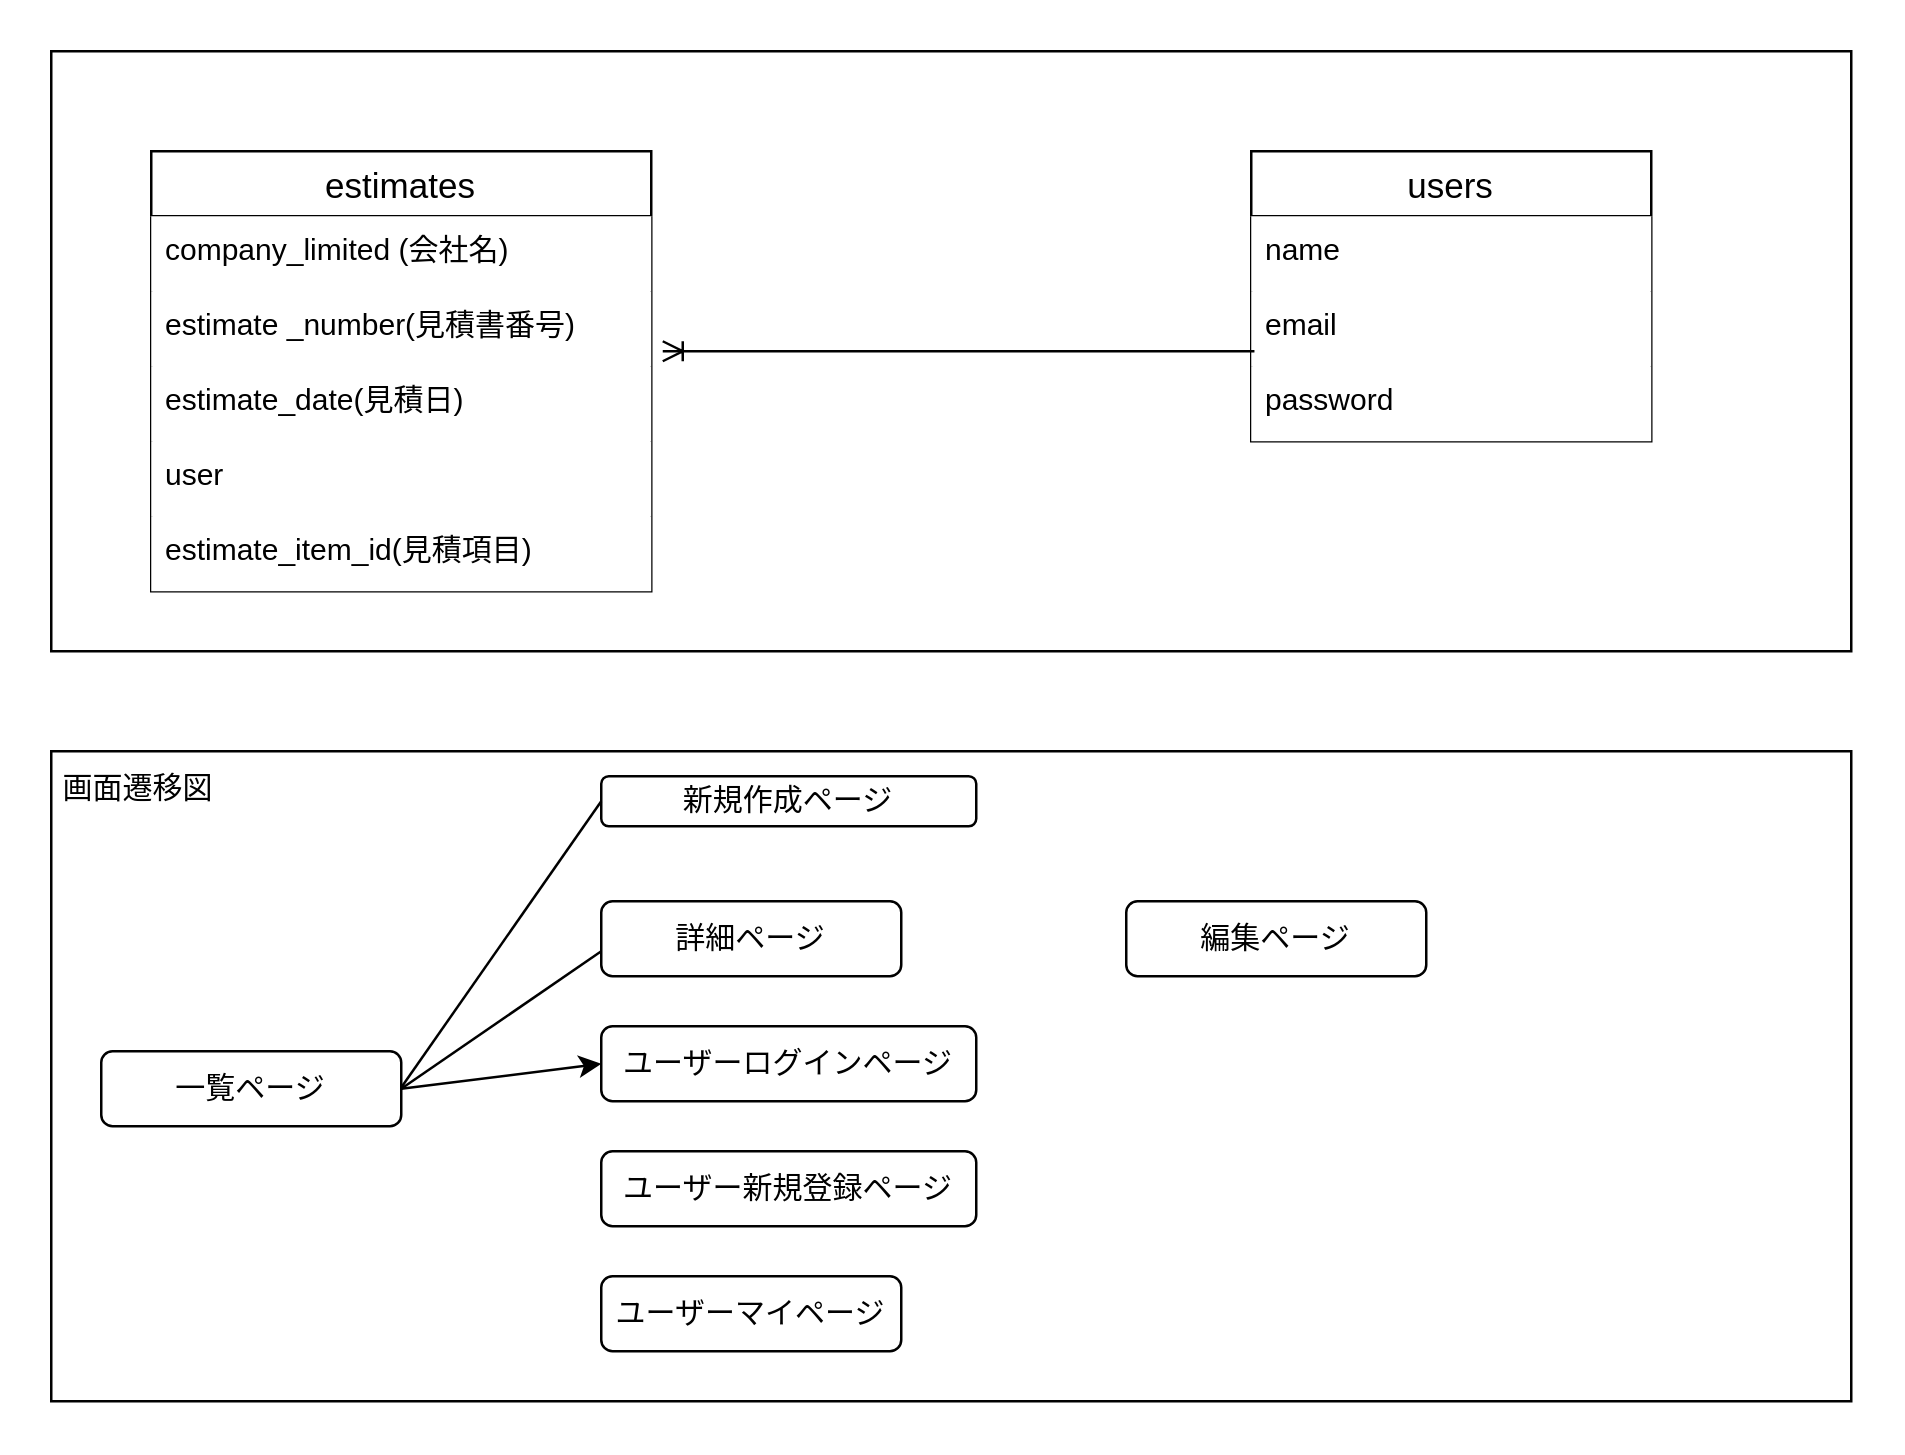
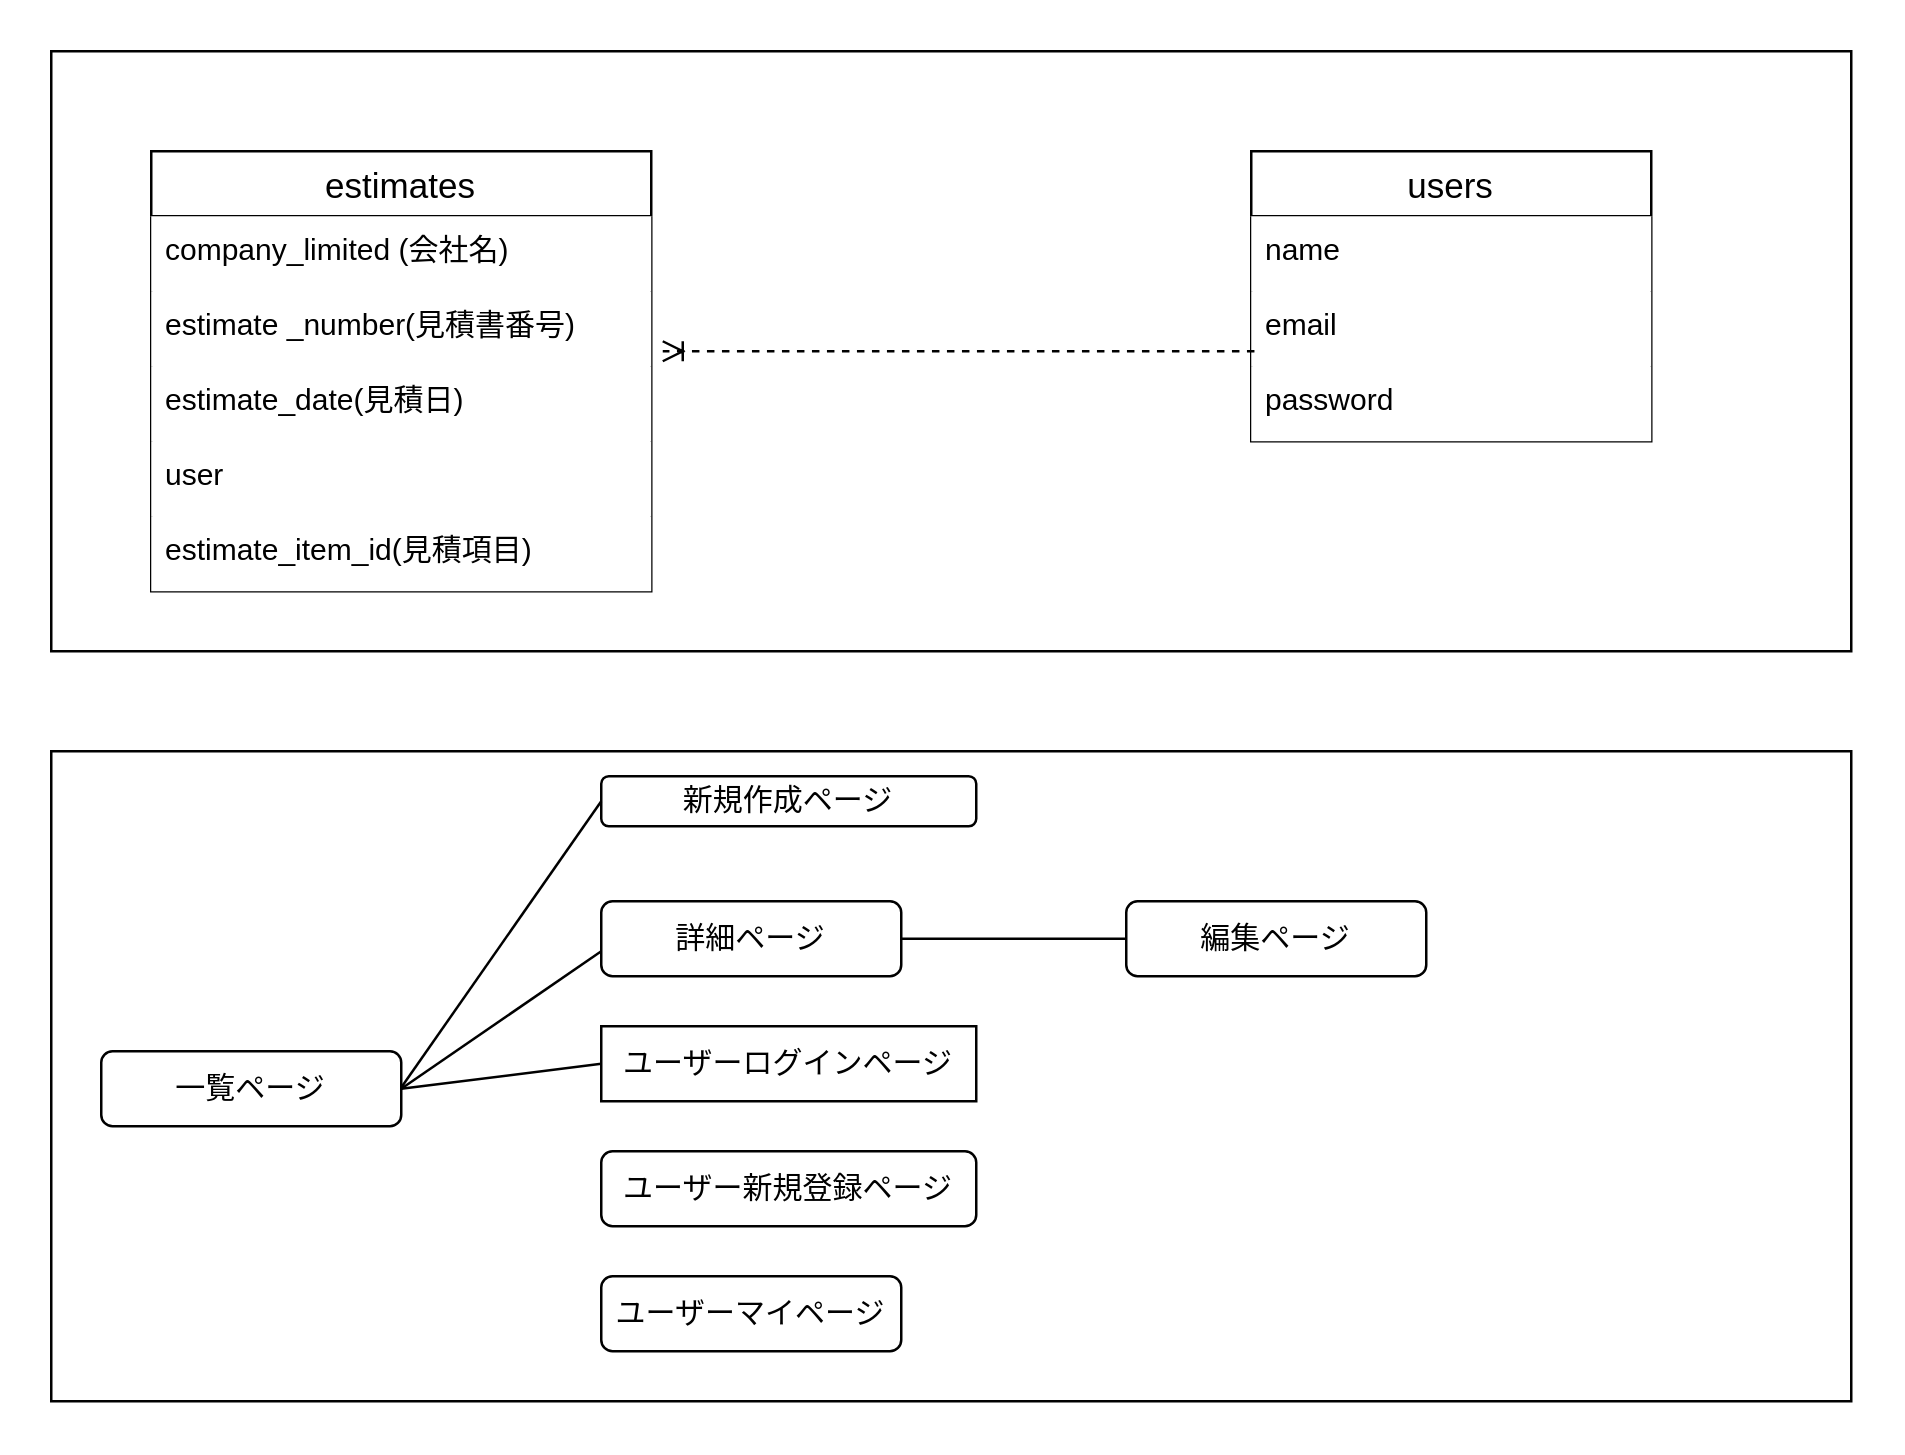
  <mxCell id="0" />
  <mxCell id="1" parent="0" />
  <mxCell id="2" value="" style="rounded=0;whiteSpace=wrap;html=1;fillColor=#FFFFFF;" parent="1" vertex="1"><mxGeometry width="720" height="240" as="geometry" x="20" y="20" /></mxCell>
  <mxCell id="3" value="estimates" style="swimlane;fontStyle=0;childLayout=stackLayout;horizontal=1;startSize=26;horizontalStack=0;resizeParent=1;resizeParentMax=0;resizeLast=0;collapsible=1;marginBottom=0;align=center;fontSize=14;fillColor=#FFFFFF;" parent="1" vertex="1"><mxGeometry x="60" y="60" width="200" height="176" as="geometry" /></mxCell>
  <mxCell id="4" value="company_limited (会社名)" style="text;strokeColor=none;fillColor=#FFFFFF;spacingLeft=4;spacingRight=4;overflow=hidden;rotatable=0;points=[[0,0.5],[1,0.5]];portConstraint=eastwest;fontSize=12;" parent="3" vertex="1"><mxGeometry y="26" width="200" height="30" as="geometry" /></mxCell>
  <mxCell id="5" value="estimate _number(見積書番号)" style="text;strokeColor=none;fillColor=#FFFFFF;spacingLeft=4;spacingRight=4;overflow=hidden;rotatable=0;points=[[0,0.5],[1,0.5]];portConstraint=eastwest;fontSize=12;" parent="3" vertex="1"><mxGeometry y="56" width="200" height="30" as="geometry" /></mxCell>
  <mxCell id="6" value="estimate_date(見積日)" style="text;strokeColor=none;fillColor=#FFFFFF;spacingLeft=4;spacingRight=4;overflow=hidden;rotatable=0;points=[[0,0.5],[1,0.5]];portConstraint=eastwest;fontSize=12;" parent="3" vertex="1"><mxGeometry y="86" width="200" height="30" as="geometry" /></mxCell>
  <mxCell id="7" value="user" style="text;strokeColor=none;fillColor=#FFFFFF;spacingLeft=4;spacingRight=4;overflow=hidden;rotatable=0;points=[[0,0.5],[1,0.5]];portConstraint=eastwest;fontSize=12;" parent="3" vertex="1"><mxGeometry y="116" width="200" height="30" as="geometry" /></mxCell>
  <mxCell id="8" value="estimate_item_id(見積項目)" style="text;strokeColor=none;fillColor=#FFFFFF;spacingLeft=4;spacingRight=4;overflow=hidden;rotatable=0;points=[[0,0.5],[1,0.5]];portConstraint=eastwest;fontSize=12;" parent="3" vertex="1"><mxGeometry y="146" width="200" height="30" as="geometry" /></mxCell>
  <mxCell id="9" value="users" style="swimlane;fontStyle=0;childLayout=stackLayout;horizontal=1;startSize=26;horizontalStack=0;resizeParent=1;resizeParentMax=0;resizeLast=0;collapsible=1;marginBottom=0;align=center;fontSize=14;fillColor=#FFFFFF;" parent="1" vertex="1"><mxGeometry x="500" y="60" width="160" height="116" as="geometry" /></mxCell>
  <mxCell id="10" value="name&#10;" style="text;strokeColor=none;fillColor=#FFFFFF;spacingLeft=4;spacingRight=4;overflow=hidden;rotatable=0;points=[[0,0.5],[1,0.5]];portConstraint=eastwest;fontSize=12;" parent="9" vertex="1"><mxGeometry y="26" width="160" height="30" as="geometry" /></mxCell>
  <mxCell id="11" value="email" style="text;strokeColor=none;fillColor=#FFFFFF;spacingLeft=4;spacingRight=4;overflow=hidden;rotatable=0;points=[[0,0.5],[1,0.5]];portConstraint=eastwest;fontSize=12;" parent="9" vertex="1"><mxGeometry y="56" width="160" height="30" as="geometry" /></mxCell>
  <mxCell id="12" value="password" style="text;strokeColor=none;fillColor=#FFFFFF;spacingLeft=4;spacingRight=4;overflow=hidden;rotatable=0;points=[[0,0.5],[1,0.5]];portConstraint=eastwest;fontSize=12;" parent="9" vertex="1"><mxGeometry y="86" width="160" height="30" as="geometry" /></mxCell>
- <mxCell id="13" value="" style="edgeStyle=entityRelationEdgeStyle;fontSize=12;html=1;endArrow=ERoneToMany;entryX=1.023;entryY=0.8;entryDx=0;entryDy=0;entryPerimeter=0;exitX=0.008;exitY=0.8;exitDx=0;exitDy=0;exitPerimeter=0;fillColor=#FFFFFF;" parent="1" source="11" target="5" edge="1"><mxGeometry width="100" height="100" relative="1" as="geometry"><mxPoint x="530" y="360" as="sourcePoint" /><mxPoint x="630" y="260" as="targetPoint" /></mxGeometry></mxCell>
+ <mxCell id="13" value="" style="edgeStyle=entityRelationEdgeStyle;fontSize=12;html=1;endArrow=ERoneToMany;entryX=1.023;entryY=0.8;entryDx=0;entryDy=0;entryPerimeter=0;exitX=0.008;exitY=0.8;exitDx=0;exitDy=0;exitPerimeter=0;fillColor=#FFFFFF;dashed=1;" parent="1" source="11" target="5" edge="1"><mxGeometry width="100" height="100" relative="1" as="geometry"><mxPoint x="530" y="360" as="sourcePoint" /><mxPoint x="630" y="260" as="targetPoint" /></mxGeometry></mxCell>
  <mxCell id="14" value="" style="rounded=0;whiteSpace=wrap;html=1;" parent="1" vertex="1"><mxGeometry y="300" width="720" height="260" as="geometry" x="20" /></mxCell>
- <mxCell id="15" value="画面遷移図" style="text;strokeColor=none;align=center;fillColor=none;html=1;verticalAlign=middle;whiteSpace=wrap;rounded=0;" parent="1" vertex="1"><mxGeometry y="300" width="70" height="30" as="geometry" x="20" /></mxCell>
  <mxCell id="16" value="一覧ページ" style="rounded=1;whiteSpace=wrap;html=1;" parent="1" vertex="1"><mxGeometry x="40" y="420" width="120" height="30" as="geometry" /></mxCell>
  <mxCell id="17" value="新規作成ページ" style="rounded=1;whiteSpace=wrap;html=1;" parent="1" vertex="1"><mxGeometry x="240" y="310" width="150" height="20" as="geometry" /></mxCell>
  <mxCell id="18" value="詳細ページ" style="rounded=1;whiteSpace=wrap;html=1;" parent="1" vertex="1"><mxGeometry x="240" y="360" width="120" height="30" as="geometry" /></mxCell>
  <mxCell id="19" value="ユーザー新規登録ページ" style="rounded=1;whiteSpace=wrap;html=1;" parent="1" vertex="1"><mxGeometry x="240" y="460" width="150" height="30" as="geometry" /></mxCell>
  <mxCell id="20" value="ユーザーマイページ" style="rounded=1;whiteSpace=wrap;html=1;" parent="1" vertex="1"><mxGeometry x="240" y="510" width="120" height="30" as="geometry" /></mxCell>
  <mxCell id="21" value="" style="endArrow=none;html=1;rounded=0;entryX=0;entryY=0.5;entryDx=0;entryDy=0;" parent="1" target="17" edge="1"><mxGeometry relative="1" as="geometry"><mxPoint x="160" y="434.5" as="sourcePoint" /><mxPoint x="320" y="434.5" as="targetPoint" /></mxGeometry></mxCell>
  <mxCell id="22" value="" style="endArrow=none;html=1;rounded=0;exitX=1;exitY=0.5;exitDx=0;exitDy=0;" parent="1" source="16" edge="1"><mxGeometry relative="1" as="geometry"><mxPoint x="160" y="440" as="sourcePoint" /><mxPoint x="240" y="380" as="targetPoint" /></mxGeometry></mxCell>
- <mxCell id="24" value="" style="endArrow=classic;html=1;rounded=0;entryX=0;entryY=0.5;entryDx=0;entryDy=0;exitX=1;exitY=0.5;exitDx=0;exitDy=0;" parent="1" source="16" target="25" edge="1"><mxGeometry relative="1" as="geometry"><mxPoint x="200" y="474.5" as="sourcePoint" /><mxPoint x="280" y="365" as="targetPoint" /></mxGeometry></mxCell>
- <mxCell id="25" value="ユーザーログインページ" style="rounded=1;whiteSpace=wrap;html=1;" parent="1" vertex="1"><mxGeometry x="240" y="410" width="150" height="30" as="geometry" /></mxCell>
+ <mxCell id="23" value="" style="endArrow=none;html=1;rounded=0;entryX=0;entryY=0.5;entryDx=0;entryDy=0;exitX=1;exitY=0.5;exitDx=0;exitDy=0;" parent="1" source="18" target="26" edge="1"><mxGeometry relative="1" as="geometry"><mxPoint x="460" y="499.5" as="sourcePoint" /><mxPoint x="540" y="390" as="targetPoint" /></mxGeometry></mxCell>
+ <mxCell id="24" value="" style="endArrow=none;html=1;rounded=0;entryX=0;entryY=0.5;entryDx=0;entryDy=0;exitX=1;exitY=0.5;exitDx=0;exitDy=0;" parent="1" source="16" target="25" edge="1"><mxGeometry relative="1" as="geometry"><mxPoint x="200" y="474.5" as="sourcePoint" /><mxPoint x="280" y="365" as="targetPoint" /></mxGeometry></mxCell>
+ <mxCell id="25" value="ユーザーログインページ" style="whiteSpace=wrap;html=1;rounded=0;" parent="1" vertex="1"><mxGeometry x="240" y="410" width="150" height="30" as="geometry" /></mxCell>
  <mxCell id="26" value="編集ページ" style="rounded=1;whiteSpace=wrap;html=1;" parent="1" vertex="1"><mxGeometry x="450" y="360" width="120" height="30" as="geometry" /></mxCell>
